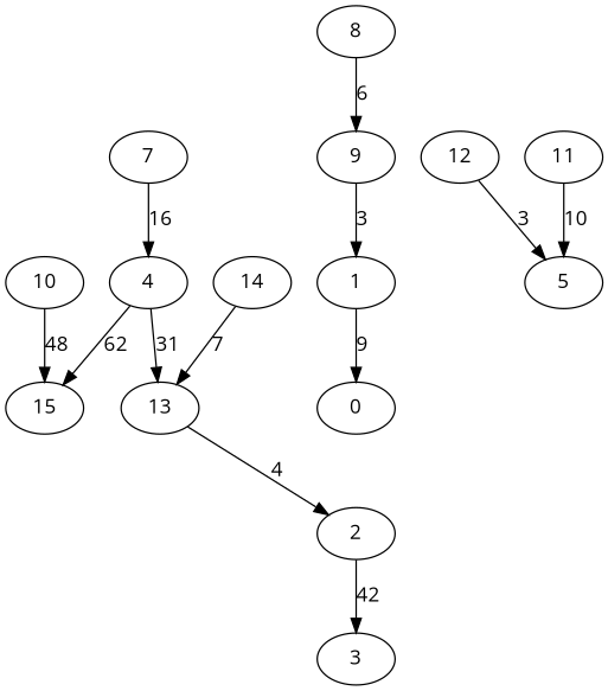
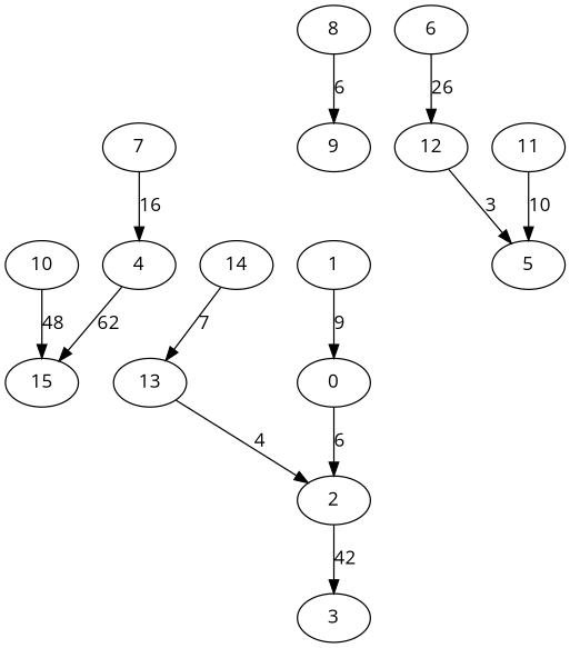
  digraph {
    fontname="Open Sans"
    node [fontname="Open Sans"]
    edge [fontname="Open Sans" weight=6]
    0
    2
    3
    1
    4
    13
    15
+   6
    12
    5
    7
    8
    9
    10
    11
    14
+   0 -> 2 [label=6]
    2 -> 3 [label=42 weight=42]
    1 -> 0 [label=9 weight=9]
-   4 -> 13 [label=31 weight=31]
    4 -> 15 [label=62 weight=22]
    13 -> 2 [label=4 weight=4]
+   6 -> 12 [label=26 weight=26]
    12 -> 5 [label=3 weight=2]
    7 -> 4 [label=16 weight=16]
    8 -> 9 [label=6]
-   9 -> 1 [label=3 weight=3]
    10 -> 15 [label=48 weight=48]
    11 -> 5 [label=10 weight=10]
    14 -> 13 [label=7 weight=7]
  }
